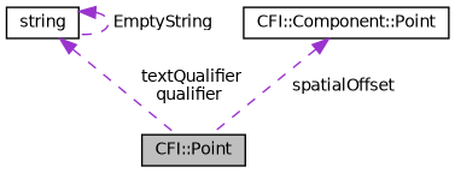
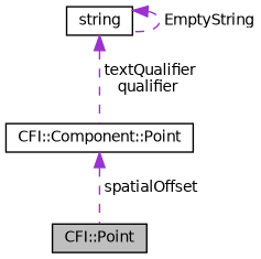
  digraph {
    node [color=black fillcolor=white fontname=Helvetica fontsize=10 shape=record style=filled]
    edge [color=darkorchid3 dir=back fontname=Helvetica fontsize=10 labelfontname=Helvetica labelfontsize=10 style=dashed]
    n1 [fillcolor=grey75 fontcolor=black height=0.2 label="CFI::Point" width=0.4]
    n2 [height=0.2 label=string width=0.4]
    n3 [height=0.2 label="CFI::Component::Point" width=0.4]
-   n2 -> n1 [label=" textQualifier\nqualifier"]
+   n2 -> n3 [label=" textQualifier\nqualifier"]
    n2 -> n2 [label=" EmptyString"]
    n3 -> n1 [label=" spatialOffset"]
  }
